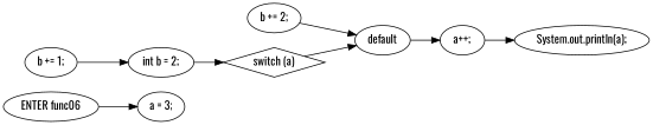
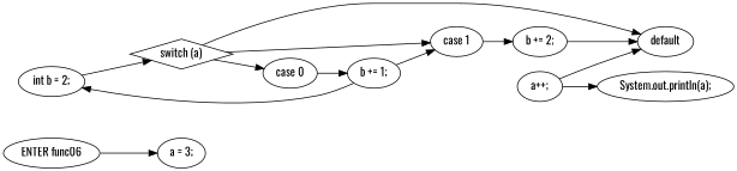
  digraph {
    fontname=Oswald
    rankdir=LR
    node [fontname=Oswald]
    edge [fontname=Oswald]
    n1 [label="ENTER func06"]
    n2 [label="a = 3;"]
    n3 [label="int b = 2;"]
    n4 [label="switch (a)" shape=diamond]
+   n5 [label="case 0"]
+   n6 [label="case 1"]
    n7 [label=default]
    n8 [label="b += 1;"]
    n9 [label="b += 2;"]
    n10 [label="a++;"]
    n11 [label="System.out.println(a);"]
    n1 -> n2
    n3 -> n4
+   n4 -> n5
+   n4 -> n6
    n4 -> n7
-   n7 -> n10
+   n5 -> n8
+   n6 -> n9
+   n10 -> n7
    n8 -> n3
+   n8 -> n6
    n9 -> n7
    n10 -> n11
  }
